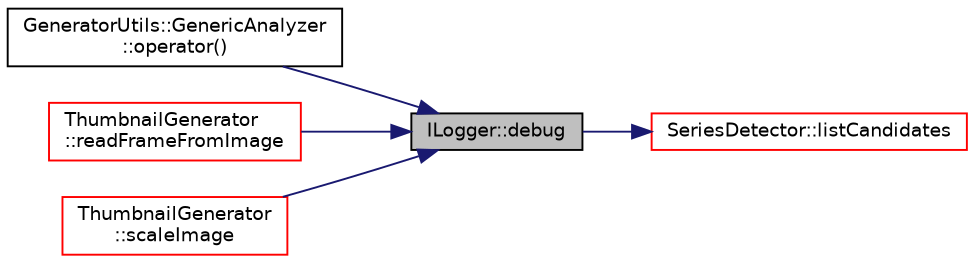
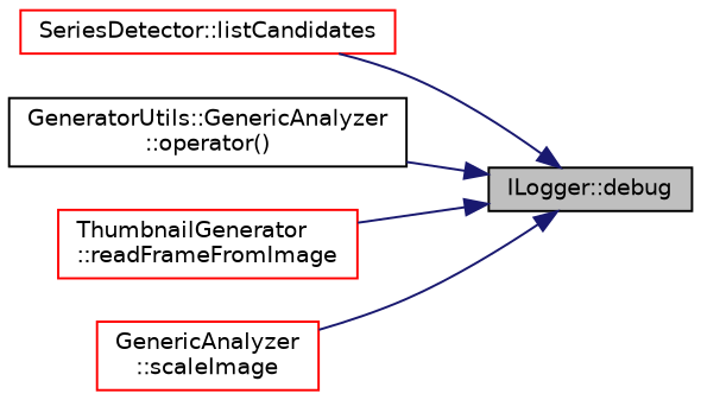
  digraph {
    rankdir=RL
    node [color=red fillcolor=white fontname=Helvetica fontsize=10 shape=record style=filled]
    edge [color=midnightblue dir=back fontname=Helvetica fontsize=10 labelfontname=Helvetica labelfontsize=10 style=solid]
    n1 [color=black fillcolor=grey75 fontcolor=black height=0.2 label="ILogger::debug" width=0.4]
    n2 [height=0.2 label="SeriesDetector::listCandidates" width=0.4]
    n3 [color=black height=0.2 label="GeneratorUtils::GenericAnalyzer\l::operator()" width=0.4]
    n4 [height=0.2 label="ThumbnailGenerator\l::readFrameFromImage" width=0.4]
-   n5 [height=0.2 label="ThumbnailGenerator\l::scaleImage" width=0.4]
-   n2 -> n1
+   n5 [height=0.2 label="GenericAnalyzer\l::scaleImage" width=0.4]
+   n1 -> n2
    n1 -> n3
    n1 -> n4
    n1 -> n5
  }
